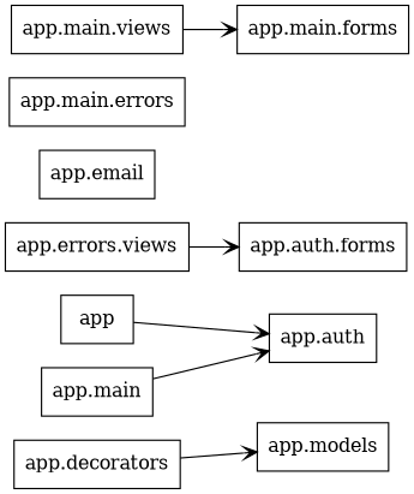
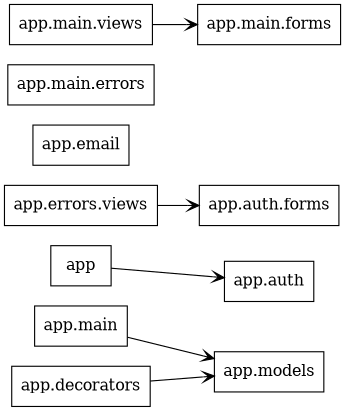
  digraph {
    rankdir=LR
    node [color=black shape=box style=solid]
    edge [arrowhead=open arrowtail=none]
    n1 [label=app]
    n2 [label="app.auth"]
    n3 [label="app.main"]
    n4 [label="app.models"]
    n5 [label="app.auth.forms"]
    n6 [label="app.errors.views"]
    n7 [label="app.decorators"]
    n8 [label="app.email"]
    n9 [label="app.main.errors"]
    n10 [label="app.main.forms"]
    n11 [label="app.main.views"]
    n1 -> n2
-   n3 -> n2
+   n3 -> n4
    n6 -> n5
    n7 -> n4
    n11 -> n10
  }
